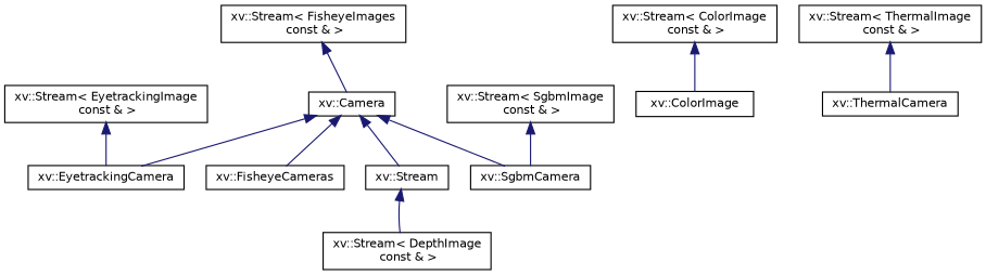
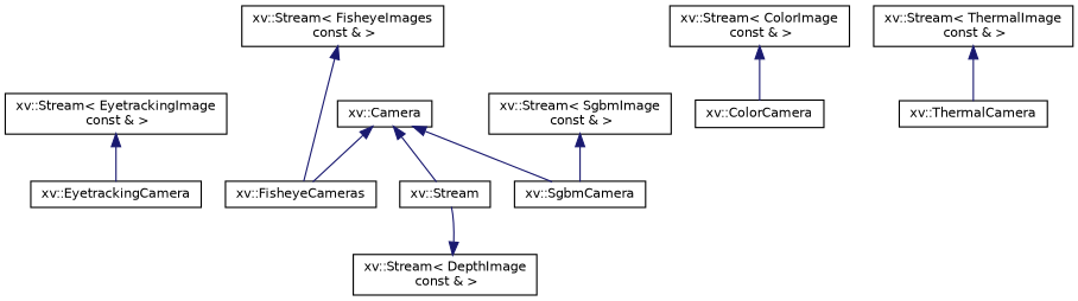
  digraph {
    rankdir=TB
    node [color=black fillcolor=white fontname=Helvetica fontsize=10 shape=record style=filled]
    edge [color=midnightblue dir=back fontname=Helvetica fontsize=10 labelfontname=Helvetica labelfontsize=10 style=solid]
    n1 [height=0.2 label="xv::Camera" width=0.4]
    n2 [height=0.2 label="xv::EyetrackingCamera" width=0.4]
    n3 [height=0.2 label="xv::FisheyeCameras" width=0.4]
    n4 [height=0.2 label="xv::SgbmCamera" width=0.4]
    n5 [height=0.2 label="xv::Stream" width=0.4]
-   n6 [height=0.2 label="xv::ColorImage" width=0.4]
+   n6 [height=0.2 label="xv::ColorCamera" width=0.4]
    n7 [height=0.2 label="xv::ThermalCamera" width=0.4]
    n8 [height=0.2 label="xv::Stream\< ColorImage\l const & \>" width=0.4]
    n9 [height=0.2 label="xv::Stream\< DepthImage\l const & \>" width=0.4]
    n10 [height=0.2 label="xv::Stream\< EyetrackingImage\l const & \>" width=0.4]
    n11 [height=0.2 label="xv::Stream\< FisheyeImages\l const & \>" width=0.4]
    n12 [height=0.2 label="xv::Stream\< SgbmImage\l const & \>" width=0.4]
    n13 [height=0.2 label="xv::Stream\< ThermalImage\l const & \>" width=0.4]
-   n1 -> n2
    n1 -> n3
    n1 -> n4
    n1 -> n5
    n8 -> n6
-   n5 -> n9
+   n9 -> n5
    n10 -> n2
-   n11 -> n1
+   n11 -> n3
    n12 -> n4
    n13 -> n7
  }
